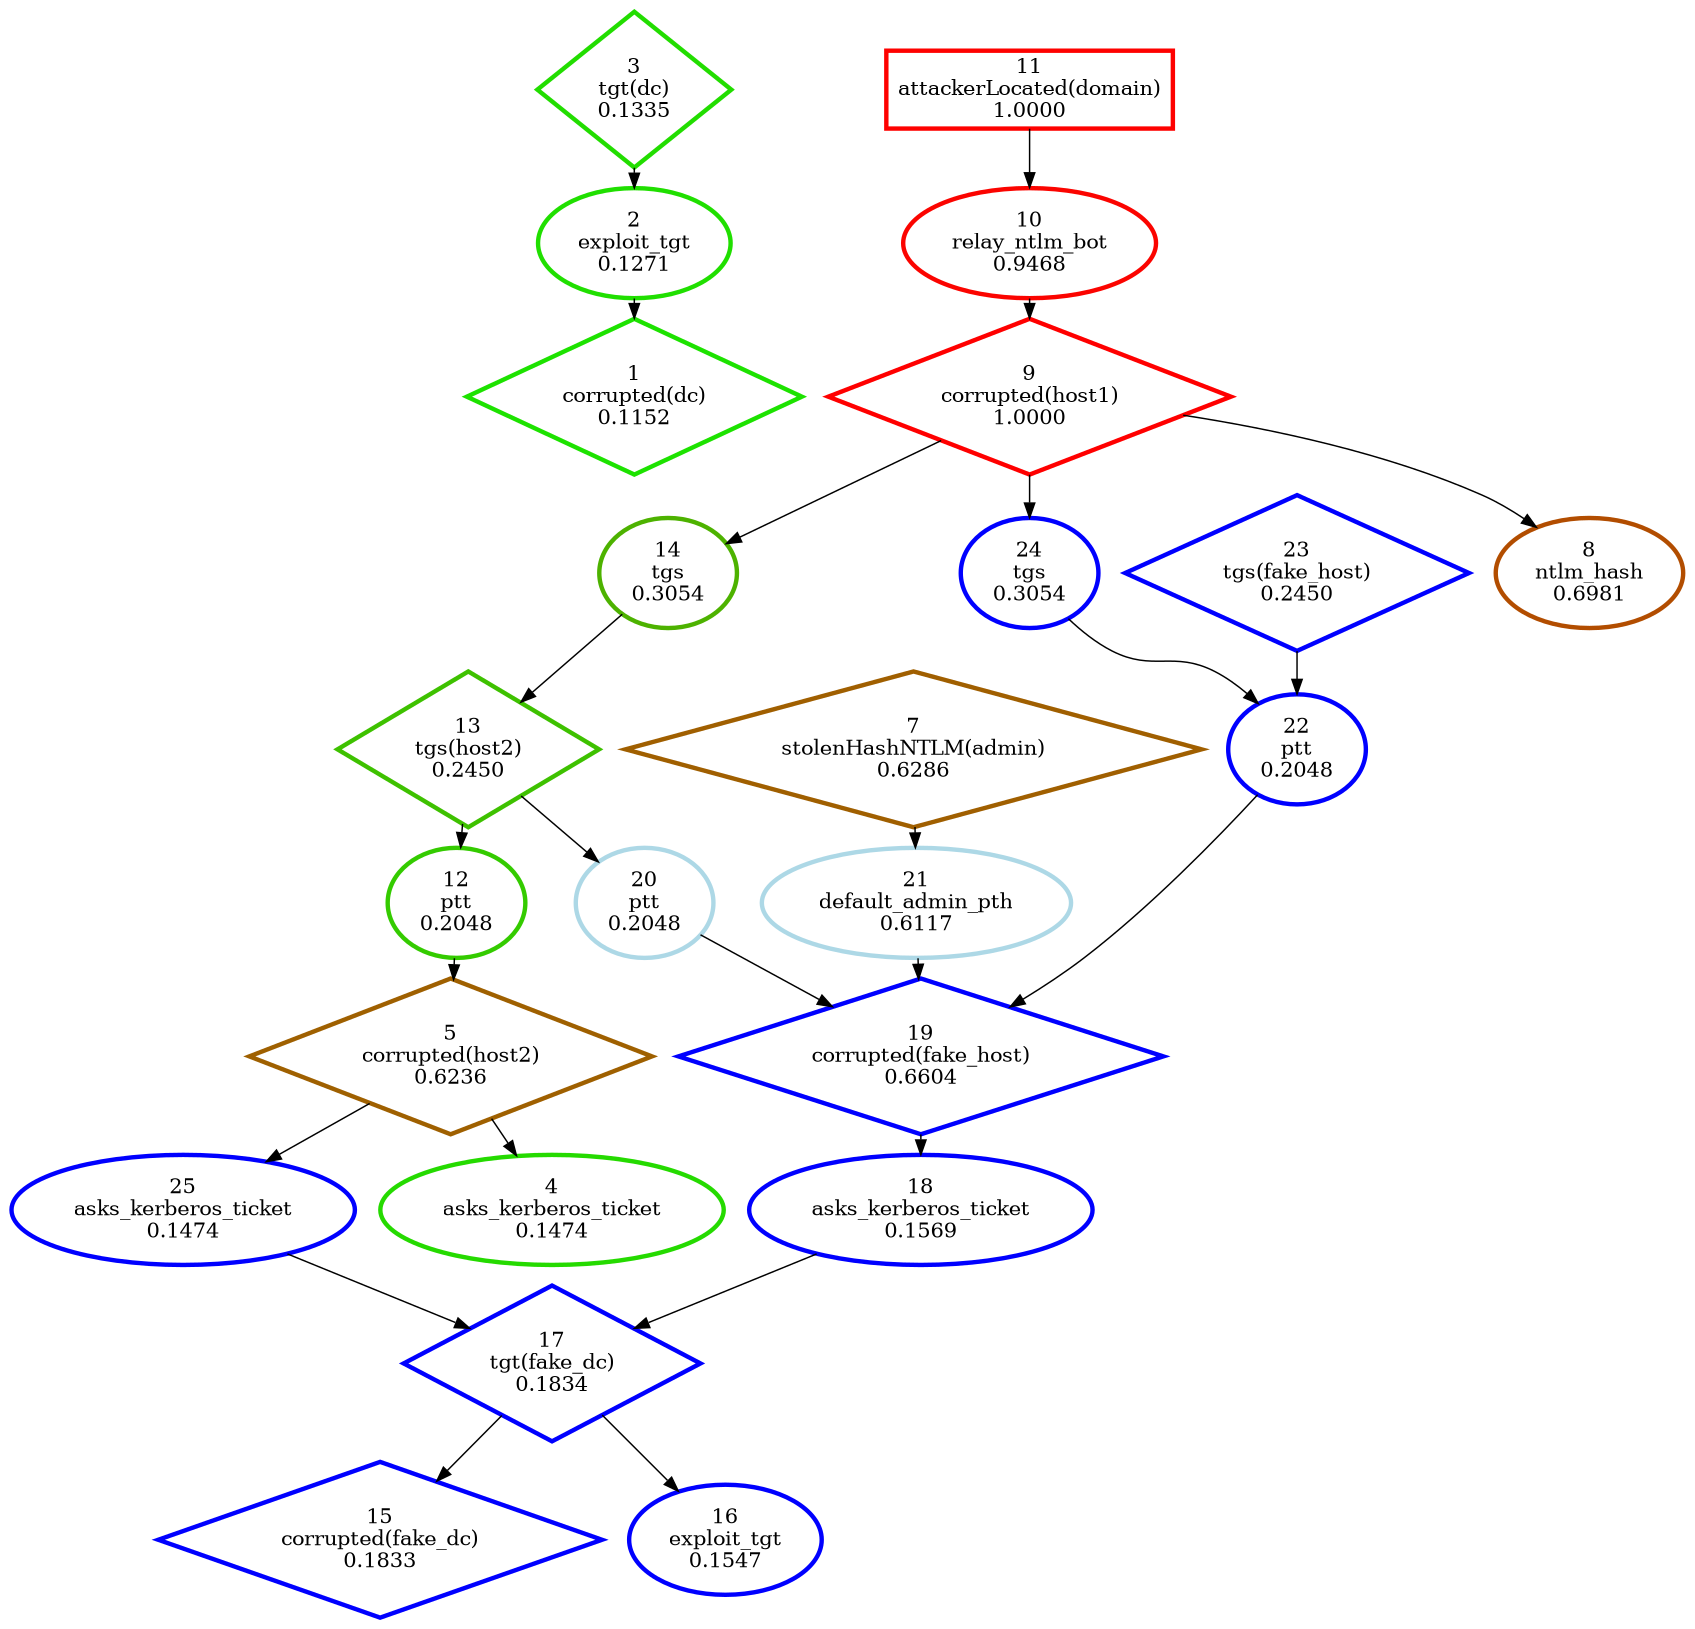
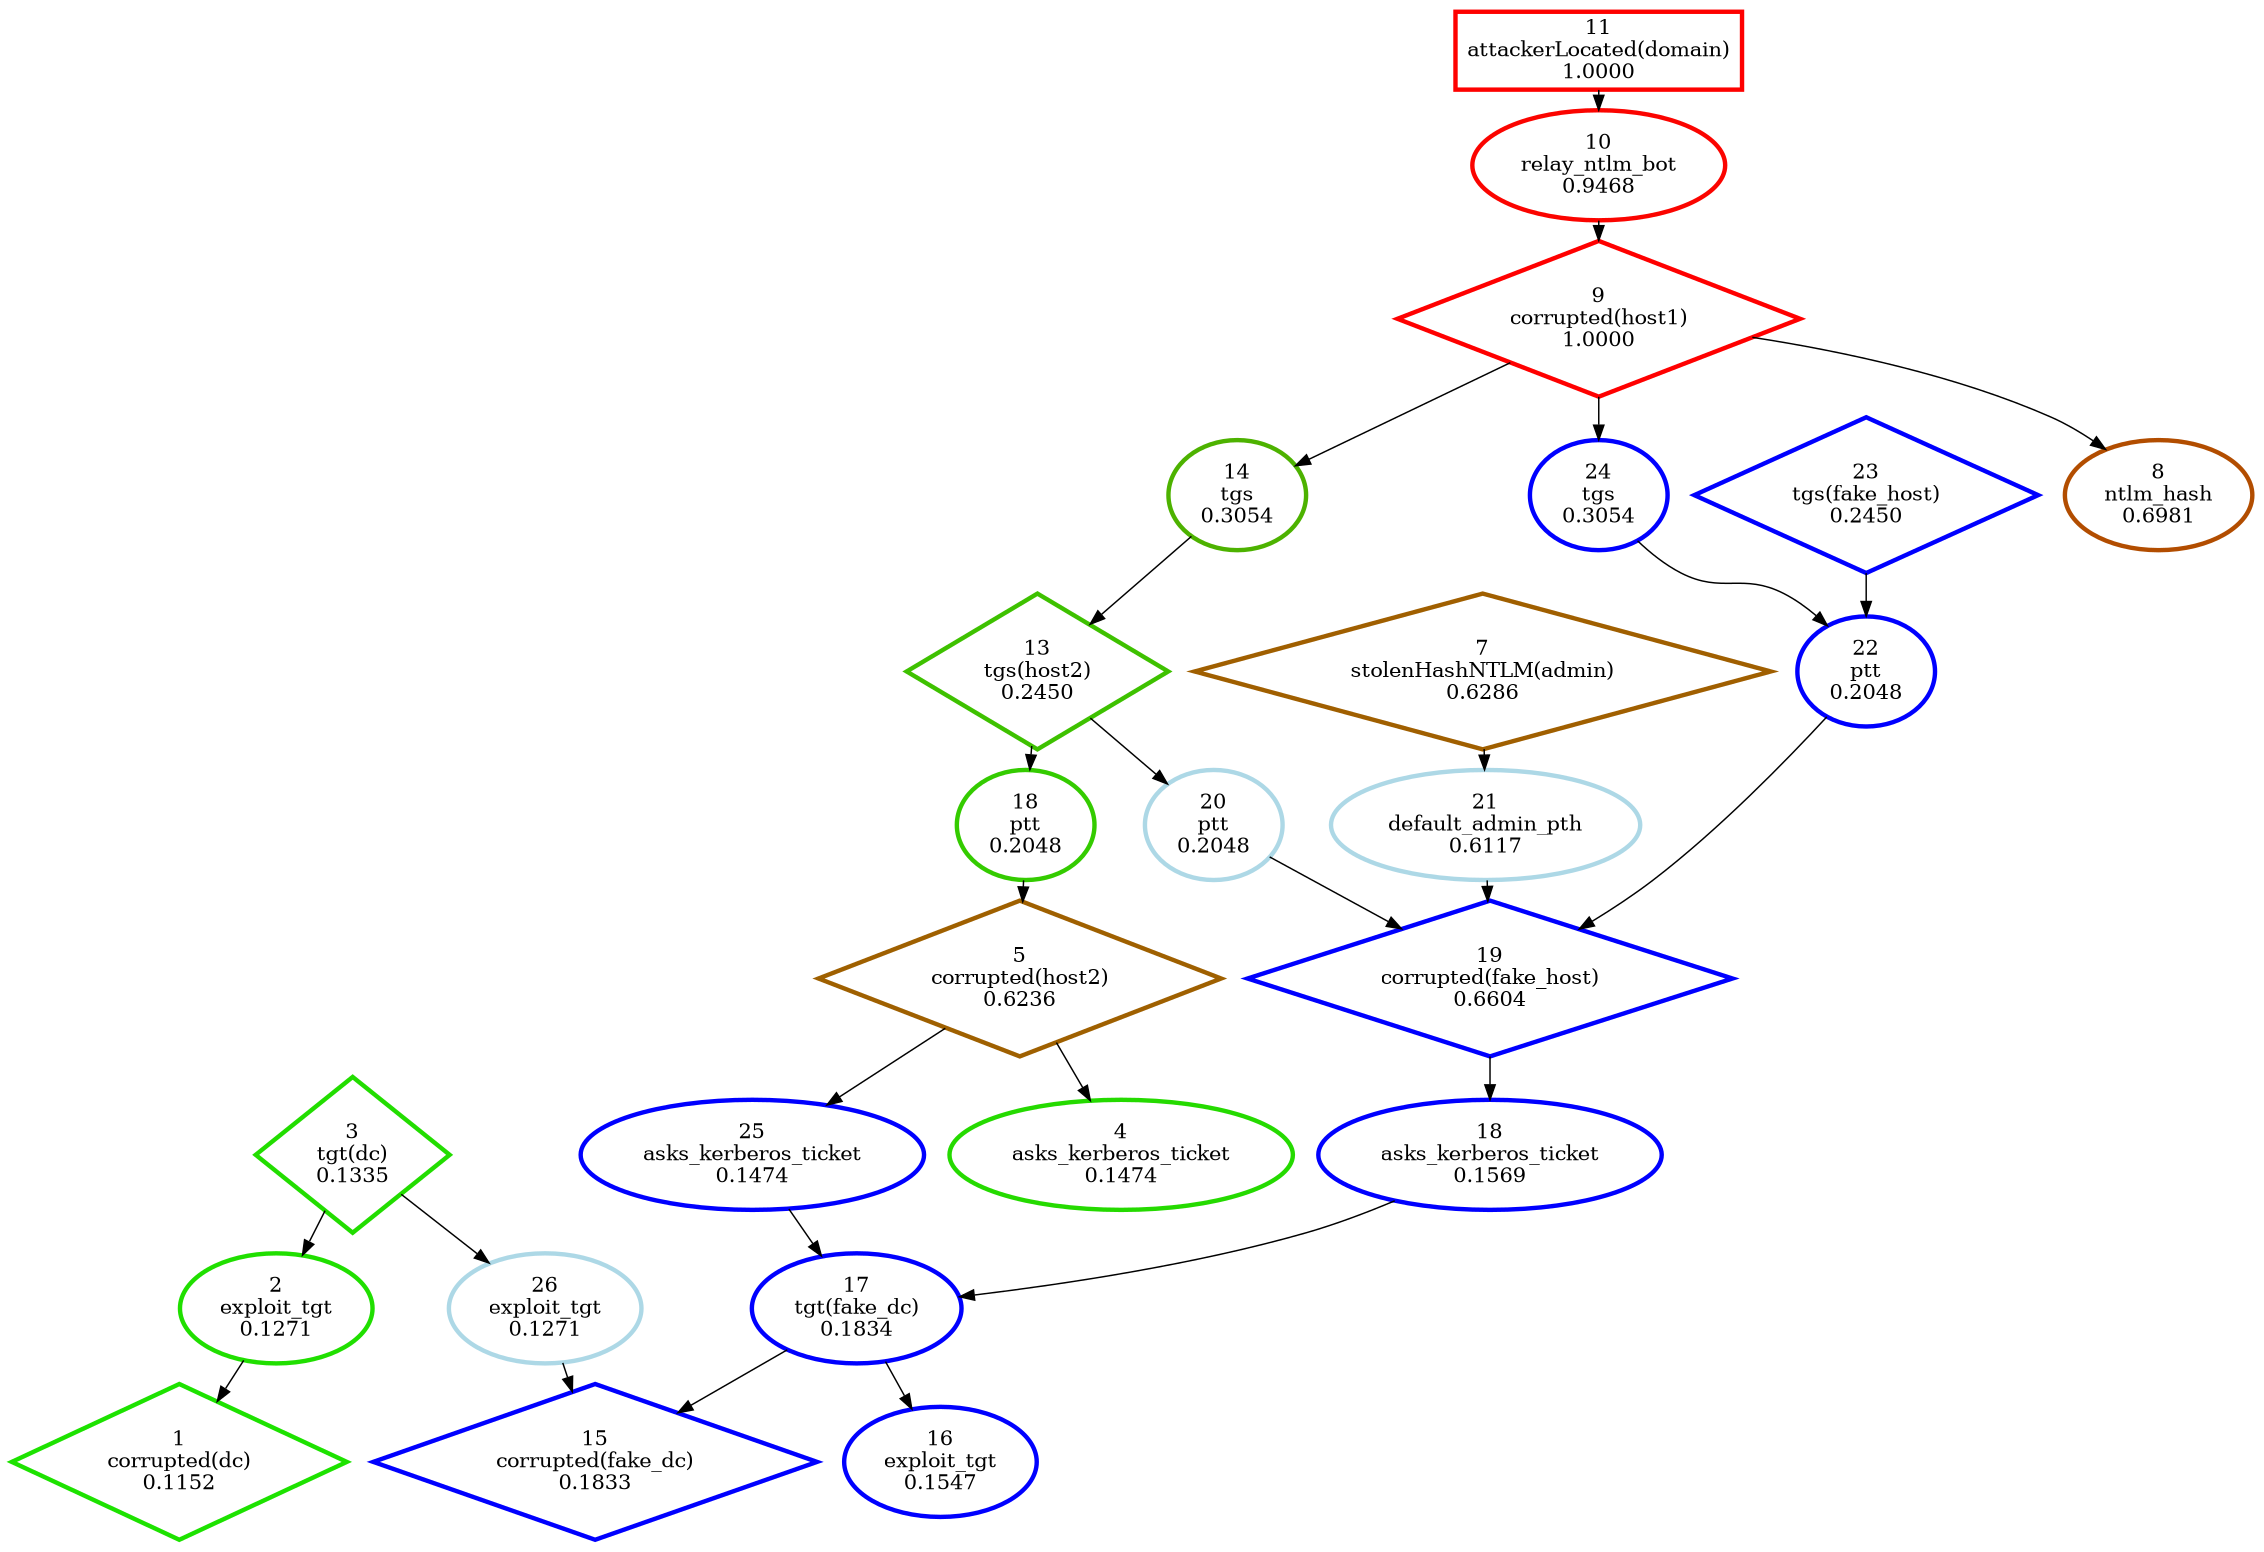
  digraph {
    ranksep=0.2
    node [color=blue penwidth=3 shape=ellipse]
    n1 [color="#1DE200" label="1\ncorrupted(dc)\n0.1152" shape=diamond]
    n2 [color="#20DF00" label="2\nexploit_tgt\n0.1271"]
    n3 [color="#22DD00" label="3\ntgt(dc)\n0.1335" shape=diamond]
+   n4 [color=lightblue label="26\nexploit_tgt\n0.1271"]
    n5 [label="15\ncorrupted(fake_dc)\n0.1833" shape=diamond]
    n6 [color="#25DA00" label="4\nasks_kerberos_ticket\n0.1474"]
    n7 [color="#9F6000" label="5\ncorrupted(host2)\n0.6236" shape=diamond]
    n8 [label="25\nasks_kerberos_ticket\n0.1474"]
-   n9 [label="17\ntgt(fake_dc)\n0.1834" shape=diamond]
+   n9 [label="17\ntgt(fake_dc)\n0.1834"]
    n10 [color="#A05F00" label="7\nstolenHashNTLM(admin)\n0.6286" shape=diamond]
    n11 [color=lightblue label="21\ndefault_admin_pth\n0.6117"]
    n12 [label="19\ncorrupted(fake_host)\n0.6604" shape=diamond]
    n13 [color="#B24D00" label="8\nntlm_hash\n0.6981"]
    n14 [color="#FF0000" label="9\ncorrupted(host1)\n1.0000" shape=diamond]
    n15 [color="#4DB200" label="14\ntgs\n0.3054"]
    n16 [label="24\ntgs\n0.3054"]
    n17 [color="#3EC100" label="13\ntgs(host2)\n0.2450" shape=diamond]
    n18 [label="22\nptt\n0.2048"]
    n19 [color="#FB0400" label="10\nrelay_ntlm_bot\n0.9468"]
    n20 [color="#FE0100" label="11\nattackerLocated(domain)\n1.0000" shape=box]
-   n21 [color="#34CB00" label="12\nptt\n0.2048"]
+   n21 [color="#34CB00" label="18\nptt\n0.2048"]
    n22 [color=lightblue label="20\nptt\n0.2048"]
    n23 [label="16\nexploit_tgt\n0.1547"]
    n24 [label="18\nasks_kerberos_ticket\n0.1569"]
    n25 [label="23\ntgs(fake_host)\n0.2450" shape=diamond]
    n2 -> n1
    n3 -> n2
+   n3 -> n4
+   n4 -> n5
    n7 -> n6
    n7 -> n8
    n8 -> n9
    n9 -> n5
    n9 -> n23
    n10 -> n11
    n11 -> n12
    n12 -> n24
    n14 -> n13
    n14 -> n15
    n14 -> n16
    n15 -> n17
    n16 -> n18
    n17 -> n21
    n17 -> n22
    n18 -> n12
    n19 -> n14
    n20 -> n19
    n21 -> n7
    n22 -> n12
    n24 -> n9
    n25 -> n18
  }
